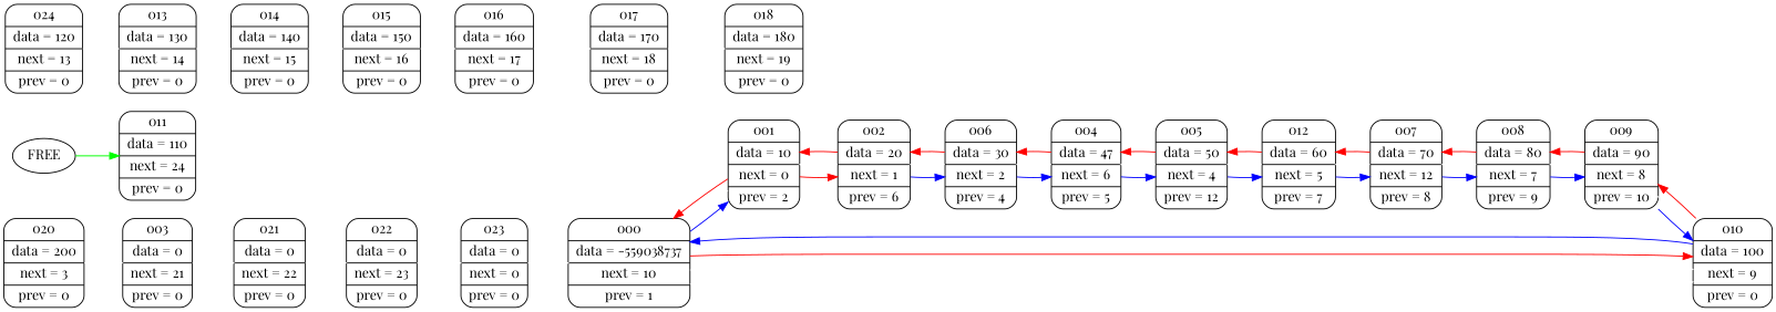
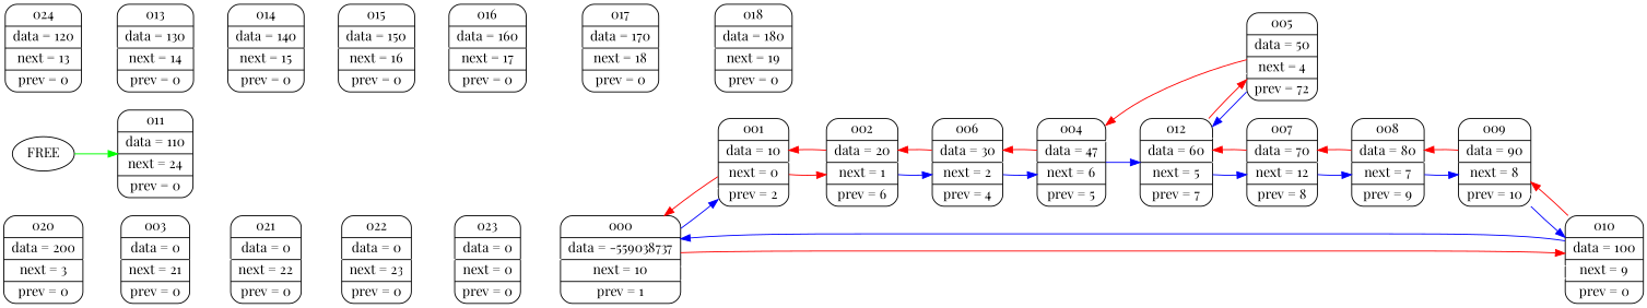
  digraph {
    fontname="Playfair Display"
    rankdir=LR
    node [fontname="Playfair Display" shape=Mrecord]
    edge [color=white fontname="Playfair Display" weight=1000]
    n1 [label=" {000} | {data = -559038737} | {next = 10} |{ prev = 1 }"]
    n2 [label=" {001} | {data = 10} | {next = 0} |{ prev = 2 }"]
    n3 [label=" {010} | {data = 100} | {next = 9} |{ prev = 0 }"]
    n4 [label=" {002} | {data = 20} | {next = 1} |{ prev = 6 }"]
    n5 [label=" {009} | {data = 90} | {next = 8} |{ prev = 10 }"]
    n6 [label=" {006} | {data = 30} | {next = 2} |{ prev = 4 }"]
    n7 [label=" {004} | {data = 47} | {next = 6} |{ prev = 5 }"]
    n8 [label=" {003} | {data = 0} | {next = 21} |{ prev = 0 }"]
    n9 [label=" {021} | {data = 0} | {next = 22} |{ prev = 0 }"]
    n10 [label=" {022} | {data = 0} | {next = 23} |{ prev = 0 }"]
-   n11 [label=" {005} | {data = 50} | {next = 4} |{ prev = 12 }"]
+   n11 [label=" {005} | {data = 50} | {next = 4} |{ prev = 72 }"]
    n12 [label=" {012} | {data = 60} | {next = 5} |{ prev = 7 }"]
    n13 [label=" {007} | {data = 70} | {next = 12} |{ prev = 8 }"]
    n14 [label=" {008} | {data = 80} | {next = 7} |{ prev = 9 }"]
    n15 [label=" {011} | {data = 110} | {next = 24} |{ prev = 0 }"]
    n16 [label=" {013} | {data = 130} | {next = 14} |{ prev = 0 }"]
    n17 [label=" {014} | {data = 140} | {next = 15} |{ prev = 0 }"]
    n18 [label=" {015} | {data = 150} | {next = 16} |{ prev = 0 }"]
    n19 [label=" {016} | {data = 160} | {next = 17} |{ prev = 0 }"]
    n20 [label=" {017} | {data = 170} | {next = 18} |{ prev = 0 }"]
    n21 [label=" {018} | {data = 180} | {next = 19} |{ prev = 0 }"]
    n22 [label=" {020} | {data = 200} | {next = 3} |{ prev = 0 }"]
    n23 [label=" {023} | {data = 0} | {next = 0} |{ prev = 0 }"]
    n24 [label=" {024} | {data = 120} | {next = 13} |{ prev = 0 }"]
    FREE [shape=""]
    n1 -> n2 [color=blue weight=""]
    n1 -> n3
    n1 -> n3
    n1 -> n3 [color=red weight=100]
    n2 -> n1
    n2 -> n1 [color=red weight=100]
    n2 -> n4 [color=red weight=""]
    n3 -> n1 [color=blue weight=""]
    n3 -> n5
    n3 -> n5 [color=red weight=100]
    n4 -> n2
    n4 -> n2 [color=red weight=100]
    n4 -> n6 [color=blue weight=""]
    n5 -> n3 [color=blue weight=""]
    n5 -> n14
    n5 -> n14 [color=red weight=100]
    n6 -> n4
    n6 -> n4 [color=red weight=100]
    n6 -> n7 [color=blue weight=""]
    n7 -> n6
    n7 -> n6 [color=red weight=100]
-   n7 -> n11 [color=blue weight=""]
+   n7 -> n12 [color=blue weight=""]
    n8 -> n9
    n9 -> n10
    n10 -> n23
    n11 -> n7
    n11 -> n7 [color=red weight=100]
    n11 -> n12 [color=blue weight=""]
    n12 -> n11
    n12 -> n11 [color=red weight=100]
    n12 -> n13 [color=blue weight=""]
    n13 -> n12
    n13 -> n12 [color=red weight=100]
    n13 -> n14 [color=blue weight=""]
    n14 -> n5 [color=blue weight=""]
    n14 -> n13
    n14 -> n13 [color=red weight=100]
    n16 -> n17
    n17 -> n18
    n18 -> n19
    n19 -> n20
    n20 -> n21
    n22 -> n8
    n23 -> n1
    n24 -> n16
    FREE -> n15 [color=green weight=""]
  }
